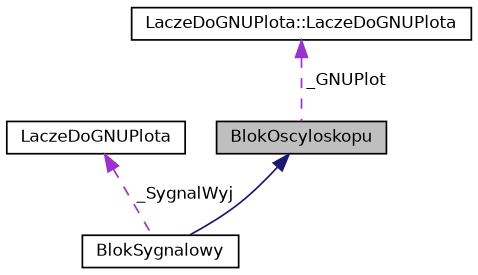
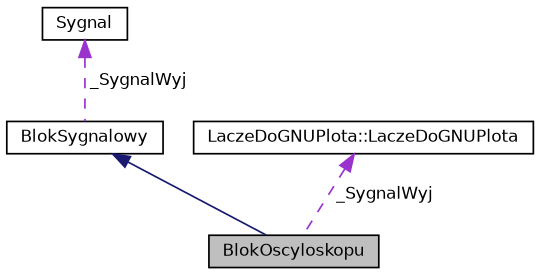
  digraph {
    node [color=black fillcolor=white fontname=Helvetica fontsize=10 shape=record style=filled]
    edge [color=darkorchid3 dir=back fontname=Helvetica fontsize=10 labelfontname=Helvetica labelfontsize=10 style=dashed]
    n1 [fillcolor=grey75 fontcolor=black height=0.2 label=BlokOscyloskopu width=0.4]
    n2 [height=0.2 label=BlokSygnalowy width=0.4]
-   n3 [height=0.2 label=LaczeDoGNUPlota width=0.4]
+   n3 [height=0.2 label=Sygnal width=0.4]
    n4 [height=0.2 label="LaczeDoGNUPlota::LaczeDoGNUPlota" width=0.4]
-   n1 -> n2 [color=midnightblue style=solid]
+   n2 -> n1 [color=midnightblue style=solid]
    n3 -> n2 [label=" _SygnalWyj"]
-   n4 -> n1 [label=" _GNUPlot"]
+   n4 -> n1 [label=" _SygnalWyj"]
  }
